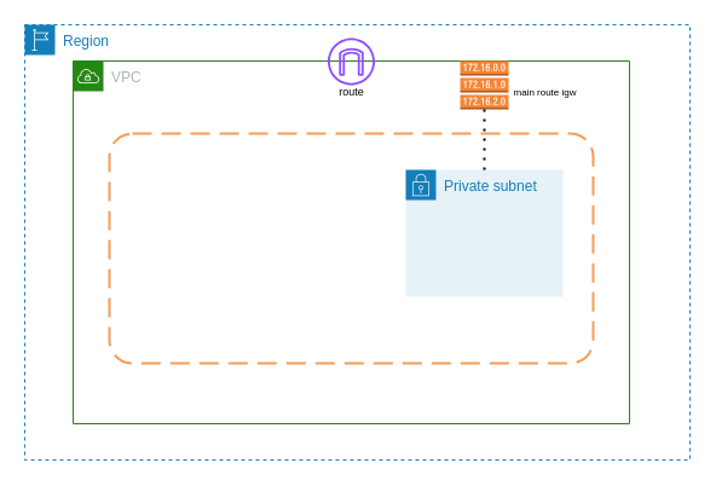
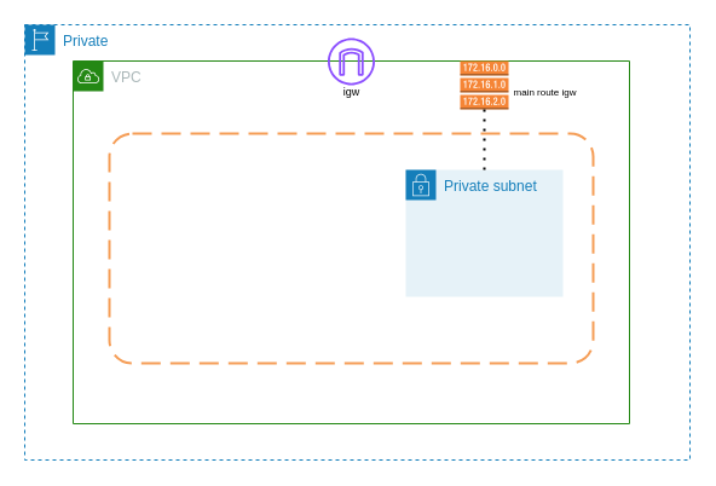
  <mxCell id="0" />
  <mxCell id="1" parent="0" />
  <mxCell id="2" value="VPC" style="points=[[0,0],[0.25,0],[0.5,0],[0.75,0],[1,0],[1,0.25],[1,0.5],[1,0.75],[1,1],[0.75,1],[0.5,1],[0.25,1],[0,1],[0,0.75],[0,0.5],[0,0.25]];outlineConnect=0;gradientColor=none;html=1;whiteSpace=wrap;fontSize=12;fontStyle=0;container=1;pointerEvents=0;collapsible=0;recursiveResize=0;shape=mxgraph.aws4.group;grIcon=mxgraph.aws4.group_vpc;strokeColor=#248814;fillColor=none;verticalAlign=top;align=left;spacingLeft=30;fontColor=#AAB7B8;dashed=0;" vertex="1" parent="1"><mxGeometry x="60" y="50" width="460" height="300" as="geometry" /></mxCell>
- <mxCell id="3" value="Region" style="points=[[0,0],[0.25,0],[0.5,0],[0.75,0],[1,0],[1,0.25],[1,0.5],[1,0.75],[1,1],[0.75,1],[0.5,1],[0.25,1],[0,1],[0,0.75],[0,0.5],[0,0.25]];outlineConnect=0;gradientColor=none;html=1;whiteSpace=wrap;fontSize=12;fontStyle=0;container=1;pointerEvents=0;collapsible=0;recursiveResize=0;shape=mxgraph.aws4.group;grIcon=mxgraph.aws4.group_region;strokeColor=#147EBA;fillColor=none;verticalAlign=top;align=left;spacingLeft=30;fontColor=#147EBA;dashed=1;" vertex="1" parent="1"><mxGeometry x="20" y="20" width="550" height="360" as="geometry" /></mxCell>
+ <mxCell id="3" value="Private" style="points=[[0,0],[0.25,0],[0.5,0],[0.75,0],[1,0],[1,0.25],[1,0.5],[1,0.75],[1,1],[0.75,1],[0.5,1],[0.25,1],[0,1],[0,0.75],[0,0.5],[0,0.25]];outlineConnect=0;gradientColor=none;html=1;whiteSpace=wrap;fontSize=12;fontStyle=0;container=1;pointerEvents=0;collapsible=0;recursiveResize=0;shape=mxgraph.aws4.group;grIcon=mxgraph.aws4.group_region;strokeColor=#147EBA;fillColor=none;verticalAlign=top;align=left;spacingLeft=30;fontColor=#147EBA;dashed=1;" vertex="1" parent="1"><mxGeometry x="20" y="20" width="550" height="360" as="geometry" /></mxCell>
  <mxCell id="4" value="" style="rounded=1;arcSize=10;dashed=1;strokeColor=#F59D56;fillColor=none;gradientColor=none;dashPattern=8 4;strokeWidth=2;movable=0;resizable=0;rotatable=0;deletable=0;editable=0;locked=1;connectable=0;" vertex="1" parent="3"><mxGeometry x="70" y="90" width="400" height="190" as="geometry" /></mxCell>
  <mxCell id="5" value="" style="outlineConnect=0;dashed=0;verticalLabelPosition=bottom;verticalAlign=top;align=center;html=1;shape=mxgraph.aws3.route_table;fillColor=#F58536;gradientColor=none;" vertex="1" parent="3"><mxGeometry x="360" y="30" width="40" height="40" as="geometry" /></mxCell>
  <mxCell id="6" value="Private subnet" style="points=[[0,0],[0.25,0],[0.5,0],[0.75,0],[1,0],[1,0.25],[1,0.5],[1,0.75],[1,1],[0.75,1],[0.5,1],[0.25,1],[0,1],[0,0.75],[0,0.5],[0,0.25]];outlineConnect=0;gradientColor=none;html=1;whiteSpace=wrap;fontSize=12;fontStyle=0;container=1;pointerEvents=0;collapsible=0;recursiveResize=0;shape=mxgraph.aws4.group;grIcon=mxgraph.aws4.group_security_group;grStroke=0;strokeColor=#147EBA;fillColor=#E6F2F8;verticalAlign=top;align=left;spacingLeft=30;fontColor=#147EBA;dashed=0;" vertex="1" parent="3"><mxGeometry x="315" y="120" width="130" height="105" as="geometry" /></mxCell>
  <mxCell id="7" value="" style="endArrow=none;dashed=1;html=1;dashPattern=1 3;strokeWidth=2;rounded=0;entryX=0.5;entryY=1;entryDx=0;entryDy=0;entryPerimeter=0;" edge="1" parent="3" source="6" target="5"><mxGeometry width="50" height="50" relative="1" as="geometry"><mxPoint x="330" y="130" as="sourcePoint" /><mxPoint x="380" y="80" as="targetPoint" /></mxGeometry></mxCell>
  <mxCell id="8" value="&lt;font style=&quot;font-size: 8px;&quot;&gt;main route igw&lt;/font&gt;" style="text;html=1;align=center;verticalAlign=middle;resizable=0;points=[];autosize=1;strokeColor=none;fillColor=none;" vertex="1" parent="3"><mxGeometry x="390" y="40" width="80" height="30" as="geometry" /></mxCell>
  <mxCell id="9" value="" style="sketch=0;outlineConnect=0;fontColor=#232F3E;gradientColor=none;fillColor=#8C4FFF;strokeColor=none;dashed=0;verticalLabelPosition=bottom;verticalAlign=top;align=center;html=1;fontSize=12;fontStyle=0;aspect=fixed;pointerEvents=1;shape=mxgraph.aws4.internet_gateway;" vertex="1" parent="3"><mxGeometry x="250.5" y="11" width="39" height="39" as="geometry" /></mxCell>
- <mxCell id="10" value="&lt;font style=&quot;font-size: 9px;&quot;&gt;route&lt;/font&gt;" style="text;html=1;align=center;verticalAlign=middle;resizable=0;points=[];autosize=1;strokeColor=none;fillColor=none;" vertex="1" parent="3"><mxGeometry x="250" y="40" width="40" height="30" as="geometry" /></mxCell>
+ <mxCell id="10" value="&lt;font style=&quot;font-size: 9px;&quot;&gt;igw&lt;/font&gt;" style="text;html=1;align=center;verticalAlign=middle;resizable=0;points=[];autosize=1;strokeColor=none;fillColor=none;" vertex="1" parent="3"><mxGeometry x="250" y="40" width="40" height="30" as="geometry" /></mxCell>
